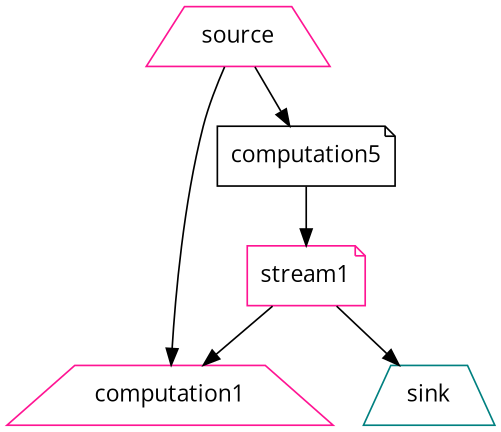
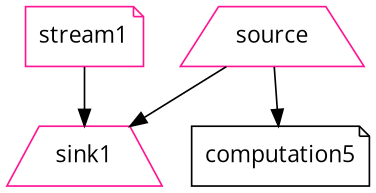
  digraph {
    fontname="Open Sans"
    node [color=deeppink fontname="Open Sans" shape=trapezium]
    edge [fontname="Open Sans"]
    source
-   computation1
+   computation1 [label=sink1]
    n3 [color=black label=computation5 shape=note]
    stream1 [shape=note]
-   sink [color=teal]
    source -> computation1
    source -> n3
-   n3 -> stream1
    stream1 -> computation1
-   stream1 -> sink
  }
